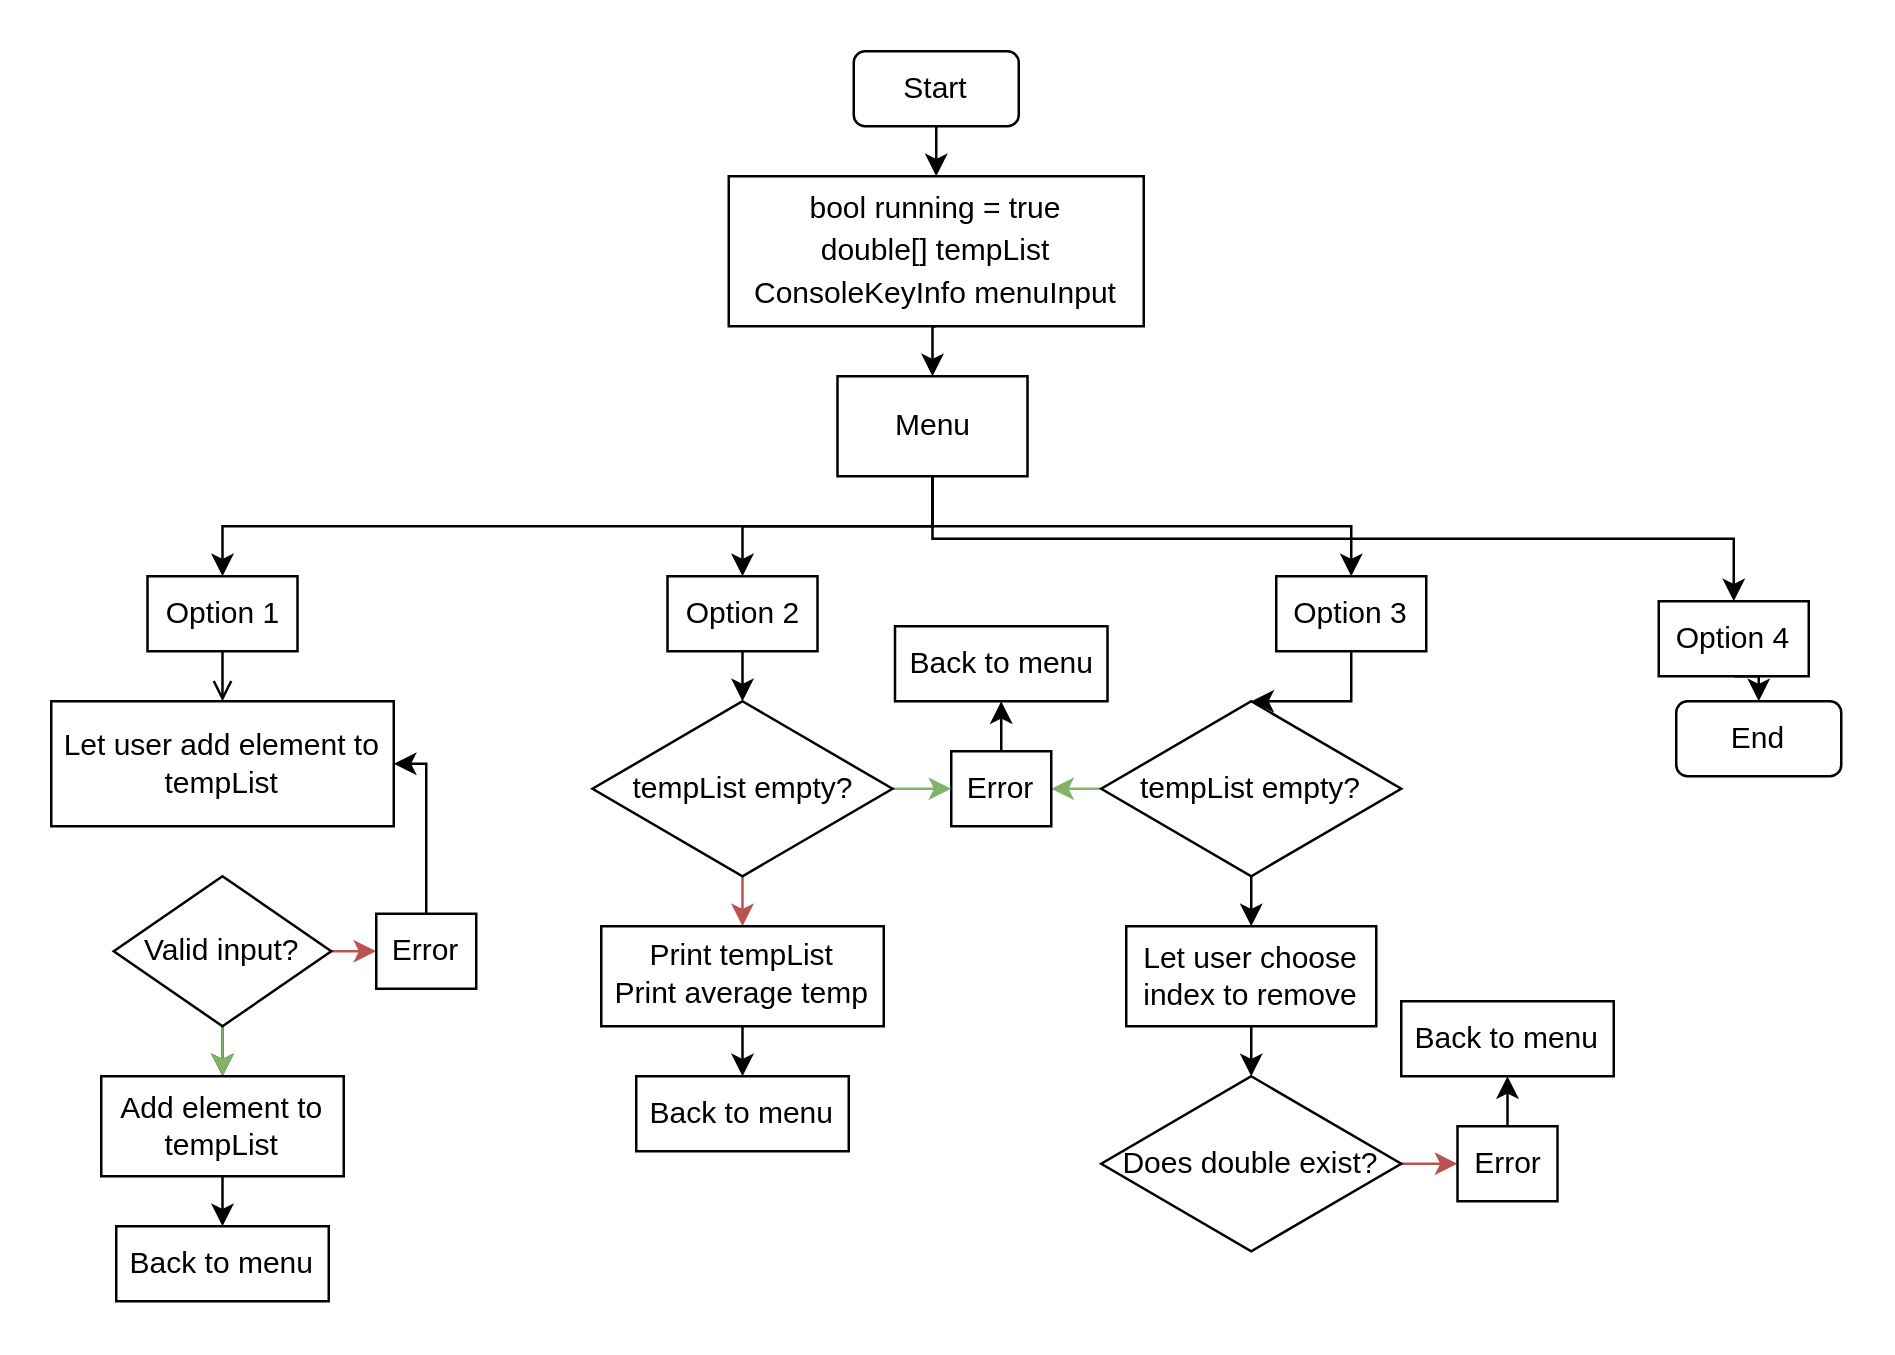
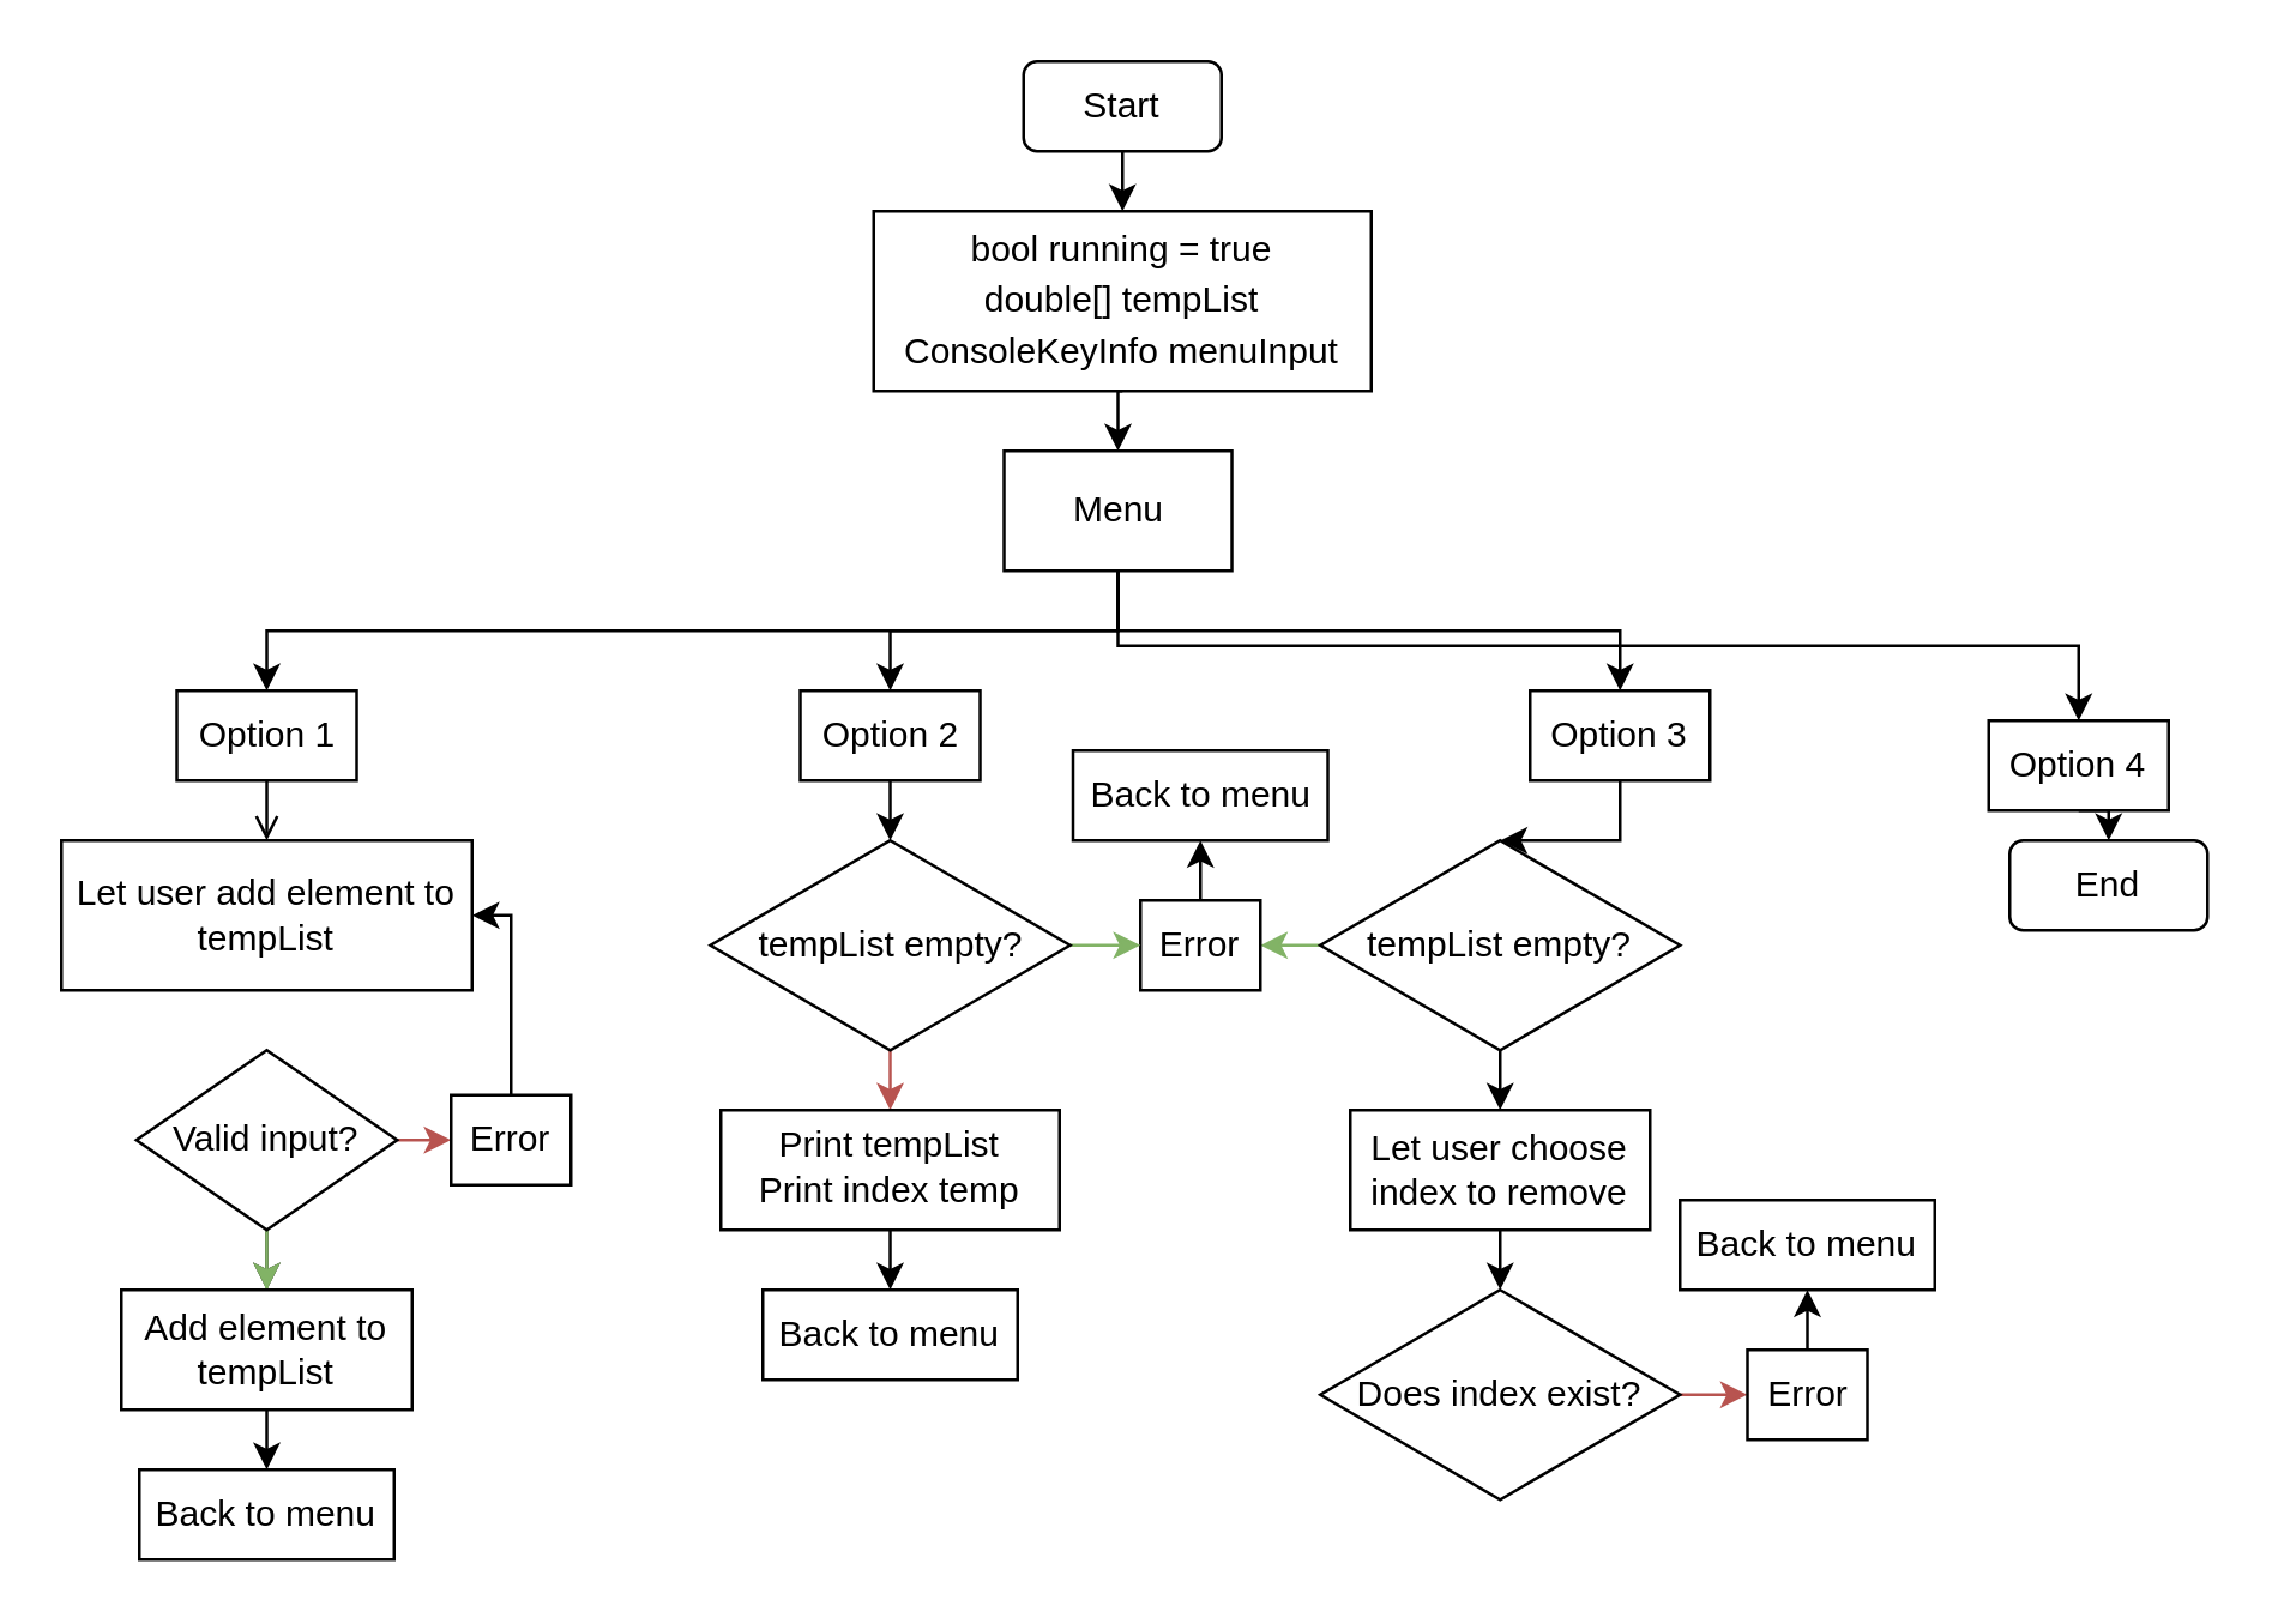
  <mxCell id="0" />
  <mxCell id="1" parent="0" />
  <mxCell id="2" style="edgeStyle=orthogonalEdgeStyle;rounded=0;orthogonalLoop=1;jettySize=auto;html=1;exitX=0.5;exitY=1;exitDx=0;exitDy=0;entryX=0.5;entryY=0;entryDx=0;entryDy=0;" edge="1" parent="1" source="3" target="19"><mxGeometry relative="1" as="geometry" /></mxCell>
  <mxCell id="3" value="Start" style="rounded=1;whiteSpace=wrap;html=1;" vertex="1" parent="1"><mxGeometry x="341" y="20" width="66" height="30" as="geometry" /></mxCell>
  <mxCell id="4" style="edgeStyle=orthogonalEdgeStyle;rounded=0;orthogonalLoop=1;jettySize=auto;html=1;exitX=0.5;exitY=1;exitDx=0;exitDy=0;" edge="1" parent="1" source="8" target="10"><mxGeometry relative="1" as="geometry" /></mxCell>
  <mxCell id="5" style="edgeStyle=orthogonalEdgeStyle;rounded=0;orthogonalLoop=1;jettySize=auto;html=1;exitX=0.5;exitY=1;exitDx=0;exitDy=0;entryX=0.5;entryY=0;entryDx=0;entryDy=0;" edge="1" parent="1" source="8" target="12"><mxGeometry relative="1" as="geometry" /></mxCell>
  <mxCell id="6" style="edgeStyle=orthogonalEdgeStyle;rounded=0;orthogonalLoop=1;jettySize=auto;html=1;exitX=0.5;exitY=1;exitDx=0;exitDy=0;entryX=0.5;entryY=0;entryDx=0;entryDy=0;" edge="1" parent="1" source="8" target="14"><mxGeometry relative="1" as="geometry" /></mxCell>
  <mxCell id="7" style="edgeStyle=orthogonalEdgeStyle;rounded=0;orthogonalLoop=1;jettySize=auto;html=1;exitX=0.5;exitY=1;exitDx=0;exitDy=0;" edge="1" parent="1" source="8" target="16"><mxGeometry relative="1" as="geometry" /></mxCell>
  <mxCell id="8" value="Menu" style="rounded=0;whiteSpace=wrap;html=1;" vertex="1" parent="1"><mxGeometry x="334.5" y="150" width="76" height="40" as="geometry" /></mxCell>
  <mxCell id="9" style="edgeStyle=orthogonalEdgeStyle;rounded=0;orthogonalLoop=1;jettySize=auto;html=1;exitX=0.5;exitY=1;exitDx=0;exitDy=0;entryX=0.5;entryY=0;entryDx=0;entryDy=0;endArrow=open;" edge="1" parent="1" source="10" target="20"><mxGeometry relative="1" as="geometry" /></mxCell>
  <mxCell id="10" value="Option 1" style="rounded=0;whiteSpace=wrap;html=1;" vertex="1" parent="1"><mxGeometry x="58.5" y="230" width="60" height="30" as="geometry" /></mxCell>
  <mxCell id="11" style="edgeStyle=orthogonalEdgeStyle;rounded=0;orthogonalLoop=1;jettySize=auto;html=1;exitX=0.5;exitY=1;exitDx=0;exitDy=0;entryX=0.5;entryY=0;entryDx=0;entryDy=0;" edge="1" parent="1" source="12"><mxGeometry relative="1" as="geometry"><mxPoint x="296.5" y="280" as="targetPoint" /></mxGeometry></mxCell>
  <mxCell id="12" value="Option 2" style="rounded=0;whiteSpace=wrap;html=1;" vertex="1" parent="1"><mxGeometry x="266.5" y="230" width="60" height="30" as="geometry" /></mxCell>
  <mxCell id="13" style="edgeStyle=orthogonalEdgeStyle;rounded=0;orthogonalLoop=1;jettySize=auto;html=1;exitX=0.5;exitY=1;exitDx=0;exitDy=0;entryX=0.5;entryY=0;entryDx=0;entryDy=0;" edge="1" parent="1" source="14" target="31"><mxGeometry relative="1" as="geometry" /></mxCell>
  <mxCell id="14" value="Option 3" style="rounded=0;whiteSpace=wrap;html=1;" vertex="1" parent="1"><mxGeometry x="510" y="230" width="60" height="30" as="geometry" /></mxCell>
  <mxCell id="15" style="edgeStyle=orthogonalEdgeStyle;rounded=0;orthogonalLoop=1;jettySize=auto;html=1;exitX=0.5;exitY=1;exitDx=0;exitDy=0;entryX=0.5;entryY=0;entryDx=0;entryDy=0;" edge="1" parent="1" source="16" target="17"><mxGeometry relative="1" as="geometry" /></mxCell>
  <mxCell id="16" value="Option 4" style="rounded=0;whiteSpace=wrap;html=1;" vertex="1" parent="1"><mxGeometry x="663" y="240" width="60" height="30" as="geometry" /></mxCell>
  <mxCell id="17" value="End" style="rounded=1;whiteSpace=wrap;html=1;" vertex="1" parent="1"><mxGeometry x="670" y="280" width="66" height="30" as="geometry" /></mxCell>
  <mxCell id="18" style="edgeStyle=orthogonalEdgeStyle;rounded=0;orthogonalLoop=1;jettySize=auto;html=1;exitX=0.5;exitY=1;exitDx=0;exitDy=0;entryX=0.5;entryY=0;entryDx=0;entryDy=0;" edge="1" parent="1" source="19" target="8"><mxGeometry relative="1" as="geometry" /></mxCell>
  <mxCell id="19" value="&lt;div style=&quot;line-height: 140%;&quot;&gt;bool running = true&lt;/div&gt;&lt;div style=&quot;line-height: 140%;&quot;&gt;double[] tempList&lt;/div&gt;&lt;div style=&quot;line-height: 140%;&quot;&gt;ConsoleKeyInfo menuInput&lt;br&gt;&lt;/div&gt;" style="rounded=0;whiteSpace=wrap;html=1;" vertex="1" parent="1"><mxGeometry x="291" y="70" width="166" height="60" as="geometry" /></mxCell>
  <mxCell id="20" value="Let user add element to tempList" style="rounded=0;whiteSpace=wrap;html=1;" vertex="1" parent="1"><mxGeometry x="20" y="280" width="137" height="50" as="geometry" /></mxCell>
  <mxCell id="21" style="edgeStyle=orthogonalEdgeStyle;rounded=0;orthogonalLoop=1;jettySize=auto;html=1;exitX=0.5;exitY=1;exitDx=0;exitDy=0;entryX=0.5;entryY=0;entryDx=0;entryDy=0;" edge="1" parent="1" source="24" target="26"><mxGeometry relative="1" as="geometry" /></mxCell>
  <mxCell id="22" value="" style="edgeStyle=orthogonalEdgeStyle;rounded=0;orthogonalLoop=1;jettySize=auto;html=1;fillColor=#d5e8d4;strokeColor=#82b366;" edge="1" parent="1" source="24" target="26"><mxGeometry relative="1" as="geometry" /></mxCell>
  <mxCell id="23" style="edgeStyle=orthogonalEdgeStyle;rounded=0;orthogonalLoop=1;jettySize=auto;html=1;exitX=1;exitY=0.5;exitDx=0;exitDy=0;entryX=0;entryY=0.5;entryDx=0;entryDy=0;fillColor=#f8cecc;strokeColor=#b85450;" edge="1" parent="1" source="24" target="28"><mxGeometry relative="1" as="geometry" /></mxCell>
  <mxCell id="24" value="Valid input?" style="rhombus;whiteSpace=wrap;html=1;" vertex="1" parent="1"><mxGeometry x="45" y="350" width="87" height="60" as="geometry" /></mxCell>
  <mxCell id="25" style="edgeStyle=orthogonalEdgeStyle;rounded=0;orthogonalLoop=1;jettySize=auto;html=1;exitX=0.5;exitY=1;exitDx=0;exitDy=0;entryX=0.5;entryY=0;entryDx=0;entryDy=0;" edge="1" parent="1" source="26" target="39"><mxGeometry relative="1" as="geometry" /></mxCell>
  <mxCell id="26" value="Add element to tempList" style="rounded=0;whiteSpace=wrap;html=1;" vertex="1" parent="1"><mxGeometry x="40" y="430" width="97" height="40" as="geometry" /></mxCell>
  <mxCell id="27" style="edgeStyle=orthogonalEdgeStyle;rounded=0;orthogonalLoop=1;jettySize=auto;html=1;exitX=0.5;exitY=0;exitDx=0;exitDy=0;entryX=1;entryY=0.5;entryDx=0;entryDy=0;" edge="1" parent="1" source="28" target="20"><mxGeometry relative="1" as="geometry"><Array as="points"><mxPoint x="170" y="305" /></Array></mxGeometry></mxCell>
  <mxCell id="28" value="Error" style="rounded=0;whiteSpace=wrap;html=1;" vertex="1" parent="1"><mxGeometry x="150" y="365" width="40" height="30" as="geometry" /></mxCell>
  <mxCell id="29" style="edgeStyle=orthogonalEdgeStyle;rounded=0;orthogonalLoop=1;jettySize=auto;html=1;exitX=0;exitY=0.5;exitDx=0;exitDy=0;entryX=1;entryY=0.5;entryDx=0;entryDy=0;fillColor=#d5e8d4;strokeColor=#82b366;" edge="1" parent="1" source="31" target="33"><mxGeometry relative="1" as="geometry" /></mxCell>
  <mxCell id="30" style="edgeStyle=orthogonalEdgeStyle;rounded=0;orthogonalLoop=1;jettySize=auto;html=1;exitX=0.5;exitY=1;exitDx=0;exitDy=0;entryX=0.5;entryY=0;entryDx=0;entryDy=0;" edge="1" parent="1" source="31" target="48"><mxGeometry relative="1" as="geometry" /></mxCell>
  <mxCell id="31" value="tempList empty?" style="rhombus;whiteSpace=wrap;html=1;" vertex="1" parent="1"><mxGeometry x="440" y="280" width="120" height="70" as="geometry" /></mxCell>
  <mxCell id="32" style="edgeStyle=orthogonalEdgeStyle;rounded=0;orthogonalLoop=1;jettySize=auto;html=1;exitX=0.5;exitY=0;exitDx=0;exitDy=0;entryX=0.5;entryY=1;entryDx=0;entryDy=0;" edge="1" parent="1" source="33" target="41"><mxGeometry relative="1" as="geometry" /></mxCell>
  <mxCell id="33" value="Error" style="rounded=0;whiteSpace=wrap;html=1;" vertex="1" parent="1"><mxGeometry x="380" y="300" width="40" height="30" as="geometry" /></mxCell>
  <mxCell id="34" style="edgeStyle=orthogonalEdgeStyle;rounded=0;orthogonalLoop=1;jettySize=auto;html=1;exitX=1;exitY=0.5;exitDx=0;exitDy=0;entryX=0;entryY=0.5;entryDx=0;entryDy=0;fillColor=#d5e8d4;strokeColor=#82b366;" edge="1" parent="1" source="36" target="33"><mxGeometry relative="1" as="geometry" /></mxCell>
  <mxCell id="35" style="edgeStyle=orthogonalEdgeStyle;rounded=0;orthogonalLoop=1;jettySize=auto;html=1;exitX=0.5;exitY=1;exitDx=0;exitDy=0;entryX=0.5;entryY=0;entryDx=0;entryDy=0;fillColor=#f8cecc;strokeColor=#b85450;" edge="1" parent="1" source="36" target="38"><mxGeometry relative="1" as="geometry" /></mxCell>
  <mxCell id="36" value="tempList empty?" style="rhombus;whiteSpace=wrap;html=1;" vertex="1" parent="1"><mxGeometry x="236.5" y="280" width="120" height="70" as="geometry" /></mxCell>
  <mxCell id="37" style="edgeStyle=orthogonalEdgeStyle;rounded=0;orthogonalLoop=1;jettySize=auto;html=1;exitX=0.5;exitY=1;exitDx=0;exitDy=0;entryX=0.5;entryY=0;entryDx=0;entryDy=0;" edge="1" parent="1" source="38" target="40"><mxGeometry relative="1" as="geometry" /></mxCell>
- <mxCell id="38" value="&lt;div&gt;Print tempList&lt;/div&gt;&lt;div style=&quot;line-height: 140%;&quot;&gt;Print average temp&lt;br&gt;&lt;/div&gt;" style="rounded=0;whiteSpace=wrap;html=1;" vertex="1" parent="1"><mxGeometry x="240" y="370" width="113" height="40" as="geometry" /></mxCell>
+ <mxCell id="38" value="&lt;div&gt;Print tempList&lt;/div&gt;&lt;div style=&quot;line-height: 140%;&quot;&gt;Print index temp&lt;br&gt;&lt;/div&gt;" style="rounded=0;whiteSpace=wrap;html=1;" vertex="1" parent="1"><mxGeometry x="240" y="370" width="113" height="40" as="geometry" /></mxCell>
  <mxCell id="39" value="Back to menu" style="rounded=0;whiteSpace=wrap;html=1;" vertex="1" parent="1"><mxGeometry x="46" y="490" width="85" height="30" as="geometry" /></mxCell>
  <mxCell id="40" value="Back to menu" style="rounded=0;whiteSpace=wrap;html=1;" vertex="1" parent="1"><mxGeometry x="254" y="430" width="85" height="30" as="geometry" /></mxCell>
  <mxCell id="41" value="Back to menu" style="rounded=0;whiteSpace=wrap;html=1;" vertex="1" parent="1"><mxGeometry x="357.5" y="250" width="85" height="30" as="geometry" /></mxCell>
  <mxCell id="42" style="edgeStyle=orthogonalEdgeStyle;rounded=0;orthogonalLoop=1;jettySize=auto;html=1;exitX=1;exitY=0.5;exitDx=0;exitDy=0;entryX=0;entryY=0.5;entryDx=0;entryDy=0;fillColor=#f8cecc;strokeColor=#b85450;" edge="1" parent="1" source="43" target="45"><mxGeometry relative="1" as="geometry" /></mxCell>
- <mxCell id="43" value="Does double exist?" style="rhombus;whiteSpace=wrap;html=1;" vertex="1" parent="1"><mxGeometry x="440" y="430" width="120" height="70" as="geometry" /></mxCell>
+ <mxCell id="43" value="Does index exist?" style="rhombus;whiteSpace=wrap;html=1;" vertex="1" parent="1"><mxGeometry x="440" y="430" width="120" height="70" as="geometry" /></mxCell>
  <mxCell id="44" style="edgeStyle=orthogonalEdgeStyle;rounded=0;orthogonalLoop=1;jettySize=auto;html=1;exitX=0.5;exitY=0;exitDx=0;exitDy=0;entryX=0.5;entryY=1;entryDx=0;entryDy=0;" edge="1" parent="1" source="45" target="46"><mxGeometry relative="1" as="geometry" /></mxCell>
  <mxCell id="45" value="Error" style="rounded=0;whiteSpace=wrap;html=1;" vertex="1" parent="1"><mxGeometry x="582.5" y="450" width="40" height="30" as="geometry" /></mxCell>
  <mxCell id="46" value="Back to menu" style="rounded=0;whiteSpace=wrap;html=1;" vertex="1" parent="1"><mxGeometry x="560" y="400" width="85" height="30" as="geometry" /></mxCell>
  <mxCell id="47" style="edgeStyle=orthogonalEdgeStyle;rounded=0;orthogonalLoop=1;jettySize=auto;html=1;exitX=0.5;exitY=1;exitDx=0;exitDy=0;entryX=0.5;entryY=0;entryDx=0;entryDy=0;" edge="1" parent="1" source="48" target="43"><mxGeometry relative="1" as="geometry" /></mxCell>
  <mxCell id="48" value="Let user choose index to remove" style="rounded=0;whiteSpace=wrap;html=1;" vertex="1" parent="1"><mxGeometry x="450" y="370" width="100" height="40" as="geometry" /></mxCell>
